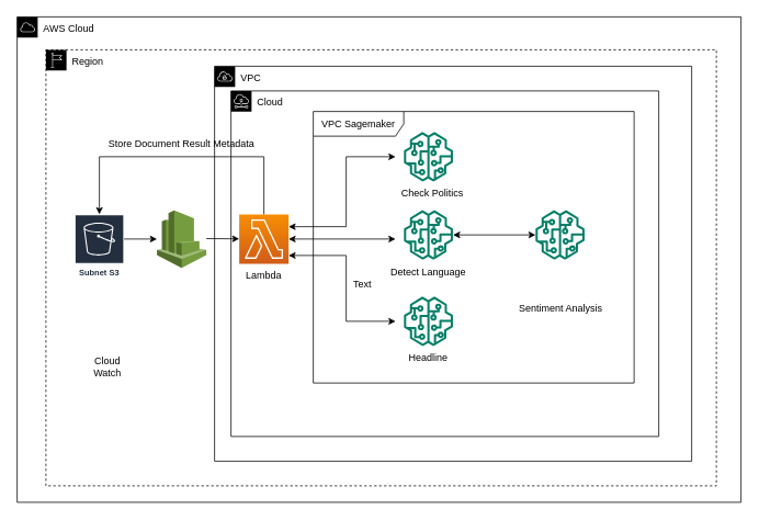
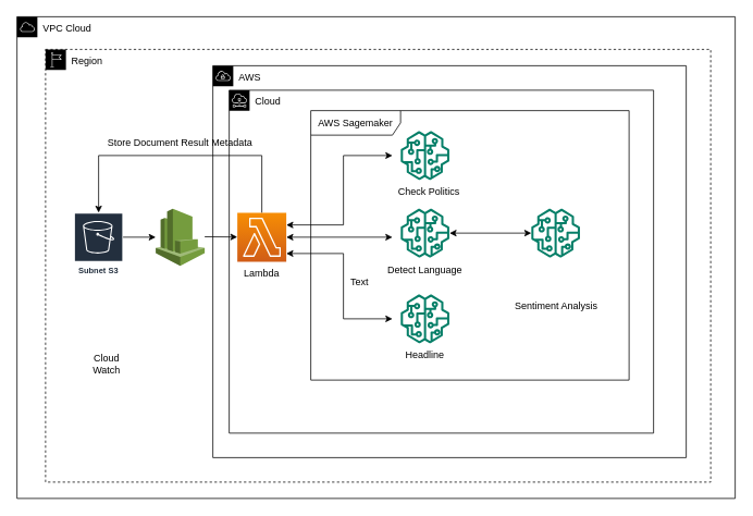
  <mxCell id="0" />
  <mxCell id="1" parent="0" />
  <mxCell id="2" value="Subnet S3" style="sketch=0;outlineConnect=0;fontColor=#232F3E;gradientColor=none;strokeColor=#ffffff;fillColor=#232F3E;dashed=0;verticalLabelPosition=middle;verticalAlign=bottom;align=center;html=1;whiteSpace=wrap;fontSize=10;fontStyle=1;spacing=3;shape=mxgraph.aws4.productIcon;prIcon=mxgraph.aws4.s3;" vertex="1" parent="1"><mxGeometry x="90" y="260" width="60" height="80" as="geometry" /></mxCell>
  <mxCell id="3" value="" style="outlineConnect=0;dashed=0;verticalLabelPosition=bottom;verticalAlign=top;align=center;html=1;shape=mxgraph.aws3.cloudwatch;fillColor=#759C3E;gradientColor=none;" vertex="1" parent="1"><mxGeometry x="190" y="255" width="60" height="70" as="geometry" /></mxCell>
  <mxCell id="4" value="Cloud Watch" style="text;html=1;strokeColor=none;fillColor=none;align=center;verticalAlign=middle;whiteSpace=wrap;rounded=0;" vertex="1" parent="1"><mxGeometry x="100" y="430" width="60" height="30" as="geometry" /></mxCell>
  <mxCell id="5" value="" style="sketch=0;points=[[0,0,0],[0.25,0,0],[0.5,0,0],[0.75,0,0],[1,0,0],[0,1,0],[0.25,1,0],[0.5,1,0],[0.75,1,0],[1,1,0],[0,0.25,0],[0,0.5,0],[0,0.75,0],[1,0.25,0],[1,0.5,0],[1,0.75,0]];outlineConnect=0;fontColor=#232F3E;gradientColor=#F78E04;gradientDirection=north;fillColor=#D05C17;strokeColor=#ffffff;dashed=0;verticalLabelPosition=bottom;verticalAlign=top;align=center;html=1;fontSize=12;fontStyle=0;aspect=fixed;shape=mxgraph.aws4.resourceIcon;resIcon=mxgraph.aws4.lambda;" vertex="1" parent="1"><mxGeometry x="290" y="260" width="60" height="60" as="geometry" /></mxCell>
  <mxCell id="6" value="Lambda&lt;br&gt;" style="text;html=1;strokeColor=none;fillColor=none;align=center;verticalAlign=middle;whiteSpace=wrap;rounded=0;" vertex="1" parent="1"><mxGeometry x="290" y="320" width="60" height="30" as="geometry" /></mxCell>
  <mxCell id="7" value="" style="endArrow=classic;html=1;rounded=0;" edge="1" parent="1" target="3"><mxGeometry width="50" height="50" relative="1" as="geometry"><mxPoint x="150" y="290" as="sourcePoint" /><mxPoint x="200" y="240" as="targetPoint" /></mxGeometry></mxCell>
  <mxCell id="8" value="" style="endArrow=classic;html=1;rounded=0;" edge="1" parent="1" target="5"><mxGeometry width="50" height="50" relative="1" as="geometry"><mxPoint x="250" y="289.5" as="sourcePoint" /><mxPoint x="290" y="289.5" as="targetPoint" /></mxGeometry></mxCell>
  <mxCell id="9" value="" style="sketch=0;outlineConnect=0;fontColor=#232F3E;gradientColor=none;fillColor=#067F68;strokeColor=none;dashed=0;verticalLabelPosition=bottom;verticalAlign=top;align=center;html=1;fontSize=12;fontStyle=0;aspect=fixed;pointerEvents=1;shape=mxgraph.aws4.sagemaker_model;" vertex="1" parent="1"><mxGeometry x="490" y="160" width="60" height="60" as="geometry" /></mxCell>
  <mxCell id="10" value="" style="endArrow=classic;startArrow=classic;html=1;rounded=0;exitX=1;exitY=0.25;exitDx=0;exitDy=0;exitPerimeter=0;" edge="1" parent="1" source="5"><mxGeometry width="50" height="50" relative="1" as="geometry"><mxPoint x="350" y="280" as="sourcePoint" /><mxPoint x="480" y="190" as="targetPoint" /><Array as="points"><mxPoint x="420" y="275" /><mxPoint x="420" y="190" /></Array></mxGeometry></mxCell>
  <mxCell id="11" value="" style="sketch=0;outlineConnect=0;fontColor=#232F3E;gradientColor=none;fillColor=#067F68;strokeColor=none;dashed=0;verticalLabelPosition=bottom;verticalAlign=top;align=center;html=1;fontSize=12;fontStyle=0;aspect=fixed;pointerEvents=1;shape=mxgraph.aws4.sagemaker_model;" vertex="1" parent="1"><mxGeometry x="490" y="255" width="60" height="60" as="geometry" /></mxCell>
  <mxCell id="12" value="" style="sketch=0;outlineConnect=0;fontColor=#232F3E;gradientColor=none;fillColor=#067F68;strokeColor=none;dashed=0;verticalLabelPosition=bottom;verticalAlign=top;align=center;html=1;fontSize=12;fontStyle=0;aspect=fixed;pointerEvents=1;shape=mxgraph.aws4.sagemaker_model;" vertex="1" parent="1"><mxGeometry x="490" y="360" width="60" height="60" as="geometry" /></mxCell>
  <mxCell id="13" value="" style="endArrow=classic;startArrow=classic;html=1;rounded=0;" edge="1" parent="1"><mxGeometry width="50" height="50" relative="1" as="geometry"><mxPoint x="350" y="310" as="sourcePoint" /><mxPoint x="480" y="390" as="targetPoint" /><Array as="points"><mxPoint x="420" y="310" /><mxPoint x="420" y="390" /></Array></mxGeometry></mxCell>
  <mxCell id="14" value="" style="endArrow=classic;startArrow=classic;html=1;rounded=0;" edge="1" parent="1"><mxGeometry width="50" height="50" relative="1" as="geometry"><mxPoint x="350" y="290" as="sourcePoint" /><mxPoint x="480" y="290" as="targetPoint" /></mxGeometry></mxCell>
  <mxCell id="15" value="Check Politics" style="text;html=1;strokeColor=none;fillColor=none;align=center;verticalAlign=middle;whiteSpace=wrap;rounded=0;" vertex="1" parent="1"><mxGeometry x="470" y="220" width="110" height="30" as="geometry" /></mxCell>
  <mxCell id="16" value="Detect Language" style="text;html=1;strokeColor=none;fillColor=none;align=center;verticalAlign=middle;whiteSpace=wrap;rounded=0;" vertex="1" parent="1"><mxGeometry x="460" y="315" width="120" height="30" as="geometry" /></mxCell>
  <mxCell id="17" value="Headline" style="text;html=1;strokeColor=none;fillColor=none;align=center;verticalAlign=middle;whiteSpace=wrap;rounded=0;" vertex="1" parent="1"><mxGeometry x="490" y="420" width="60" height="30" as="geometry" /></mxCell>
  <mxCell id="18" value="" style="sketch=0;outlineConnect=0;fontColor=#232F3E;gradientColor=none;fillColor=#067F68;strokeColor=none;dashed=0;verticalLabelPosition=bottom;verticalAlign=top;align=center;html=1;fontSize=12;fontStyle=0;aspect=fixed;pointerEvents=1;shape=mxgraph.aws4.sagemaker_model;" vertex="1" parent="1"><mxGeometry x="650" y="255" width="60" height="60" as="geometry" /></mxCell>
- <mxCell id="19" value="VPC Sagemaker" style="shape=umlFrame;whiteSpace=wrap;html=1;pointerEvents=0;width=110;height=30;" vertex="1" parent="1"><mxGeometry x="380" y="135" width="390" height="330" as="geometry" /></mxCell>
+ <mxCell id="19" value="AWS Sagemaker" style="shape=umlFrame;whiteSpace=wrap;html=1;pointerEvents=0;width=110;height=30;" vertex="1" parent="1"><mxGeometry x="380" y="135" width="390" height="330" as="geometry" /></mxCell>
  <mxCell id="20" value="" style="endArrow=classic;startArrow=classic;html=1;rounded=0;exitX=1.004;exitY=0.5;exitDx=0;exitDy=0;exitPerimeter=0;" edge="1" parent="1" source="11" target="18"><mxGeometry width="50" height="50" relative="1" as="geometry"><mxPoint x="560" y="285" as="sourcePoint" /><mxPoint x="600" y="240" as="targetPoint" /></mxGeometry></mxCell>
  <mxCell id="21" value="Sentiment Analysis" style="text;html=1;strokeColor=none;fillColor=none;align=center;verticalAlign=middle;whiteSpace=wrap;rounded=0;" vertex="1" parent="1"><mxGeometry x="626" y="360" width="110" height="30" as="geometry" /></mxCell>
  <mxCell id="22" value="" style="endArrow=classic;html=1;rounded=0;entryX=0.5;entryY=0;entryDx=0;entryDy=0;entryPerimeter=0;" edge="1" parent="1" target="2"><mxGeometry width="50" height="50" relative="1" as="geometry"><mxPoint x="320" y="260" as="sourcePoint" /><mxPoint x="370" y="210" as="targetPoint" /><Array as="points"><mxPoint x="320" y="190" /><mxPoint x="120" y="190" /></Array></mxGeometry></mxCell>
  <mxCell id="23" value="Text" style="text;html=1;strokeColor=none;fillColor=none;align=center;verticalAlign=middle;whiteSpace=wrap;rounded=0;" vertex="1" parent="1"><mxGeometry x="410" y="330" width="60" height="30" as="geometry" /></mxCell>
  <mxCell id="24" value="Store Document Result Metadata&lt;br&gt;" style="text;html=1;strokeColor=none;fillColor=none;align=center;verticalAlign=middle;whiteSpace=wrap;rounded=0;" vertex="1" parent="1"><mxGeometry x="110" y="160" width="220" height="30" as="geometry" /></mxCell>
- <mxCell id="25" value="AWS Cloud" style="sketch=0;outlineConnect=0;html=1;whiteSpace=wrap;fontSize=12;fontStyle=0;shape=mxgraph.aws4.group;grIcon=mxgraph.aws4.group_aws_cloud;fillColor=none;verticalAlign=top;align=left;spacingLeft=30;dashed=0;" vertex="1" parent="1"><mxGeometry y="20" width="880" height="590" as="geometry" x="20" /></mxCell>
+ <mxCell id="25" value="VPC Cloud" style="sketch=0;outlineConnect=0;html=1;whiteSpace=wrap;fontSize=12;fontStyle=0;shape=mxgraph.aws4.group;grIcon=mxgraph.aws4.group_aws_cloud;fillColor=none;verticalAlign=top;align=left;spacingLeft=30;dashed=0;" vertex="1" parent="1"><mxGeometry y="20" width="880" height="590" as="geometry" x="20" /></mxCell>
  <mxCell id="26" value="Region" style="sketch=0;outlineConnect=0;html=1;whiteSpace=wrap;fontSize=12;fontStyle=0;shape=mxgraph.aws4.group;grIcon=mxgraph.aws4.group_region;fillColor=none;verticalAlign=top;align=left;spacingLeft=30;dashed=1;" vertex="1" parent="1"><mxGeometry x="55" y="60" width="815" height="530" as="geometry" /></mxCell>
- <mxCell id="27" value="VPC" style="sketch=0;outlineConnect=0;html=1;whiteSpace=wrap;fontSize=12;fontStyle=0;shape=mxgraph.aws4.group;grIcon=mxgraph.aws4.group_vpc;fillColor=none;verticalAlign=top;align=left;spacingLeft=30;dashed=0;" vertex="1" parent="1"><mxGeometry x="260" y="80" width="580" height="480" as="geometry" /></mxCell>
+ <mxCell id="27" value="AWS" style="sketch=0;outlineConnect=0;html=1;whiteSpace=wrap;fontSize=12;fontStyle=0;shape=mxgraph.aws4.group;grIcon=mxgraph.aws4.group_vpc;fillColor=none;verticalAlign=top;align=left;spacingLeft=30;dashed=0;" vertex="1" parent="1"><mxGeometry x="260" y="80" width="580" height="480" as="geometry" /></mxCell>
  <mxCell id="28" value="Cloud" style="sketch=0;outlineConnect=0;html=1;whiteSpace=wrap;fontSize=12;fontStyle=0;shape=mxgraph.aws4.group;grIcon=mxgraph.aws4.group_subnet;fillColor=none;verticalAlign=top;align=left;spacingLeft=30;dashed=0;" vertex="1" parent="1"><mxGeometry x="280" y="110" width="520" height="420" as="geometry" /></mxCell>
